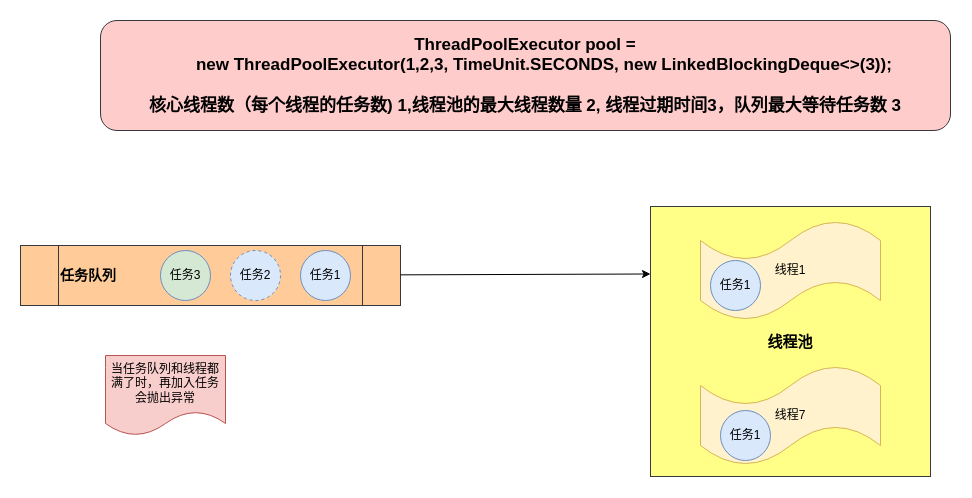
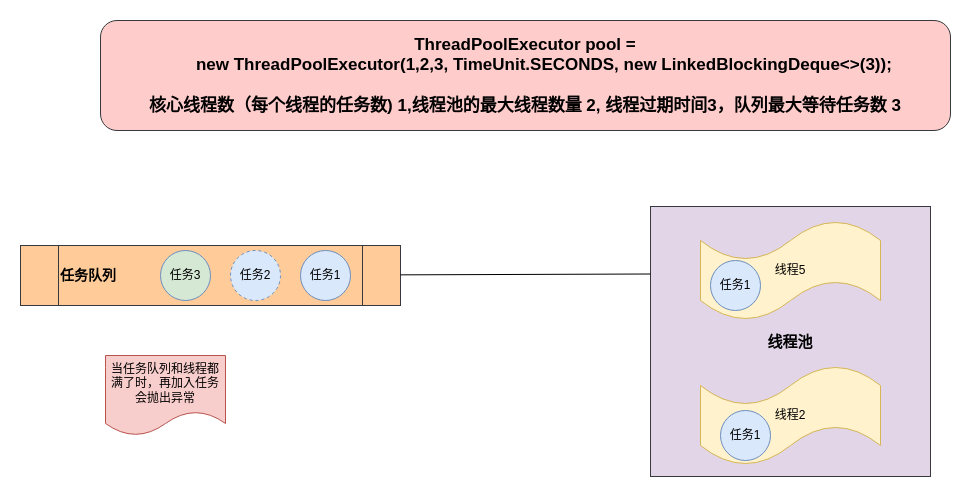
  <mxCell id="0" />
  <mxCell id="1" parent="0" />
- <mxCell id="2" value="&lt;b&gt;&lt;font style=&quot;font-size: 15px&quot;&gt;线程池&lt;/font&gt;&lt;/b&gt;" style="rounded=0;whiteSpace=wrap;html=1;fillColor=#ffff88;strokeColor=#36393d;" vertex="1" parent="1"><mxGeometry x="650" y="206" width="280" height="270" as="geometry" /></mxCell>
+ <mxCell id="2" value="&lt;b&gt;&lt;font style=&quot;font-size: 15px&quot;&gt;线程池&lt;/font&gt;&lt;/b&gt;" style="rounded=0;whiteSpace=wrap;html=1;fillColor=#e1d5e7;strokeColor=#36393d;" vertex="1" parent="1"><mxGeometry x="650" y="206" width="280" height="270" as="geometry" /></mxCell>
  <mxCell id="3" value="&lt;div style=&quot;font-size: 17px&quot;&gt;&lt;b&gt;&lt;font style=&quot;font-size: 17px&quot;&gt;ThreadPoolExecutor pool =&lt;/font&gt;&lt;/b&gt;&lt;/div&gt;&lt;div style=&quot;font-size: 17px&quot;&gt;&lt;b&gt;&lt;font style=&quot;font-size: 17px&quot;&gt;  &amp;nbsp; &amp;nbsp; &amp;nbsp; &amp;nbsp; new ThreadPoolExecutor(1,2,3, TimeUnit.SECONDS, new LinkedBlockingDeque&amp;lt;&amp;gt;(3));&lt;/font&gt;&lt;/b&gt;&lt;/div&gt;&lt;div style=&quot;font-size: 17px&quot;&gt;&lt;b&gt;&lt;font style=&quot;font-size: 17px&quot;&gt;&lt;br&gt;&lt;/font&gt;&lt;/b&gt;&lt;/div&gt;&lt;div style=&quot;font-size: 17px&quot;&gt;&lt;b&gt;&lt;font style=&quot;font-size: 17px&quot;&gt;核心线程数（每个线程的任务数) 1,线程池的最大线程数量 2, 线程过期时间&lt;/font&gt;&lt;/b&gt;&lt;b&gt;3，队列最大等待任务数 3&lt;/b&gt;&lt;/div&gt;" style="rounded=1;whiteSpace=wrap;html=1;fillColor=#ffcccc;strokeColor=#36393d;" vertex="1" parent="1"><mxGeometry x="100" y="20" width="850" height="110" as="geometry" /></mxCell>
- <mxCell id="4" value="线程1" style="shape=tape;whiteSpace=wrap;html=1;fillColor=#fff2cc;strokeColor=#d6b656;" vertex="1" parent="1"><mxGeometry x="700" y="220" width="180" height="100" as="geometry" /></mxCell>
- <mxCell id="5" value="&lt;span&gt;线程7&lt;/span&gt;" style="shape=tape;whiteSpace=wrap;html=1;fillColor=#fff2cc;strokeColor=#d6b656;" vertex="1" parent="1"><mxGeometry x="700" y="365" width="180" height="100" as="geometry" /></mxCell>
+ <mxCell id="4" value="线程5" style="shape=tape;whiteSpace=wrap;html=1;fillColor=#fff2cc;strokeColor=#d6b656;" vertex="1" parent="1"><mxGeometry x="700" y="220" width="180" height="100" as="geometry" /></mxCell>
+ <mxCell id="5" value="&lt;span&gt;线程2&lt;/span&gt;" style="shape=tape;whiteSpace=wrap;html=1;fillColor=#fff2cc;strokeColor=#d6b656;" vertex="1" parent="1"><mxGeometry x="700" y="365" width="180" height="100" as="geometry" /></mxCell>
  <mxCell id="6" value="任务1" style="ellipse;whiteSpace=wrap;html=1;aspect=fixed;fillColor=#dae8fc;strokeColor=#6c8ebf;" vertex="1" parent="1"><mxGeometry x="710" y="260" width="50" height="50" as="geometry" /></mxCell>
  <mxCell id="7" value="任务1" style="ellipse;whiteSpace=wrap;html=1;aspect=fixed;fillColor=#dae8fc;strokeColor=#6c8ebf;" vertex="1" parent="1"><mxGeometry x="720" y="410" width="50" height="50" as="geometry" /></mxCell>
  <mxCell id="8" value="&lt;font style=&quot;font-size: 14px&quot;&gt;&lt;b&gt;任务队列&lt;/b&gt;&lt;/font&gt;" style="shape=process;whiteSpace=wrap;html=1;backgroundOutline=1;align=left;fillColor=#ffcc99;strokeColor=#36393d;" vertex="1" parent="1"><mxGeometry x="20" y="245" width="380" height="60" as="geometry" /></mxCell>
  <mxCell id="9" value="任务1" style="ellipse;whiteSpace=wrap;html=1;aspect=fixed;fillColor=#dae8fc;strokeColor=#6c8ebf;" vertex="1" parent="1"><mxGeometry x="300" y="250" width="50" height="50" as="geometry" /></mxCell>
  <mxCell id="10" value="任务2" style="ellipse;whiteSpace=wrap;html=1;aspect=fixed;fillColor=#dae8fc;strokeColor=#6c8ebf;dashed=1;" vertex="1" parent="1"><mxGeometry x="230" y="250" width="50" height="50" as="geometry" /></mxCell>
  <mxCell id="11" value="任务3" style="ellipse;whiteSpace=wrap;html=1;aspect=fixed;fillColor=#d5e8d4;strokeColor=#6c8ebf;" vertex="1" parent="1"><mxGeometry x="160" y="250" width="50" height="50" as="geometry" /></mxCell>
  <mxCell id="12" value="当任务队列和线程都满了时，再加入任务会抛出异常" style="shape=document;whiteSpace=wrap;html=1;boundedLbl=1;fillColor=#f8cecc;strokeColor=#b85450;" vertex="1" parent="1"><mxGeometry x="105" y="355" width="120" height="80" as="geometry" /></mxCell>
- <mxCell id="13" value="" style="endArrow=classic;html=1;entryX=0;entryY=0.25;entryDx=0;entryDy=0;" edge="1" parent="1" source="8" target="2"><mxGeometry width="50" height="50" relative="1" as="geometry"><mxPoint x="430" y="320" as="sourcePoint" /><mxPoint x="480" y="270" as="targetPoint" /></mxGeometry></mxCell>
+ <mxCell id="13" value="" style="endArrow=none;html=1;entryX=0;entryY=0.25;entryDx=0;entryDy=0;" edge="1" parent="1" source="8" target="2"><mxGeometry width="50" height="50" relative="1" as="geometry"><mxPoint x="430" y="320" as="sourcePoint" /><mxPoint x="480" y="270" as="targetPoint" /></mxGeometry></mxCell>
